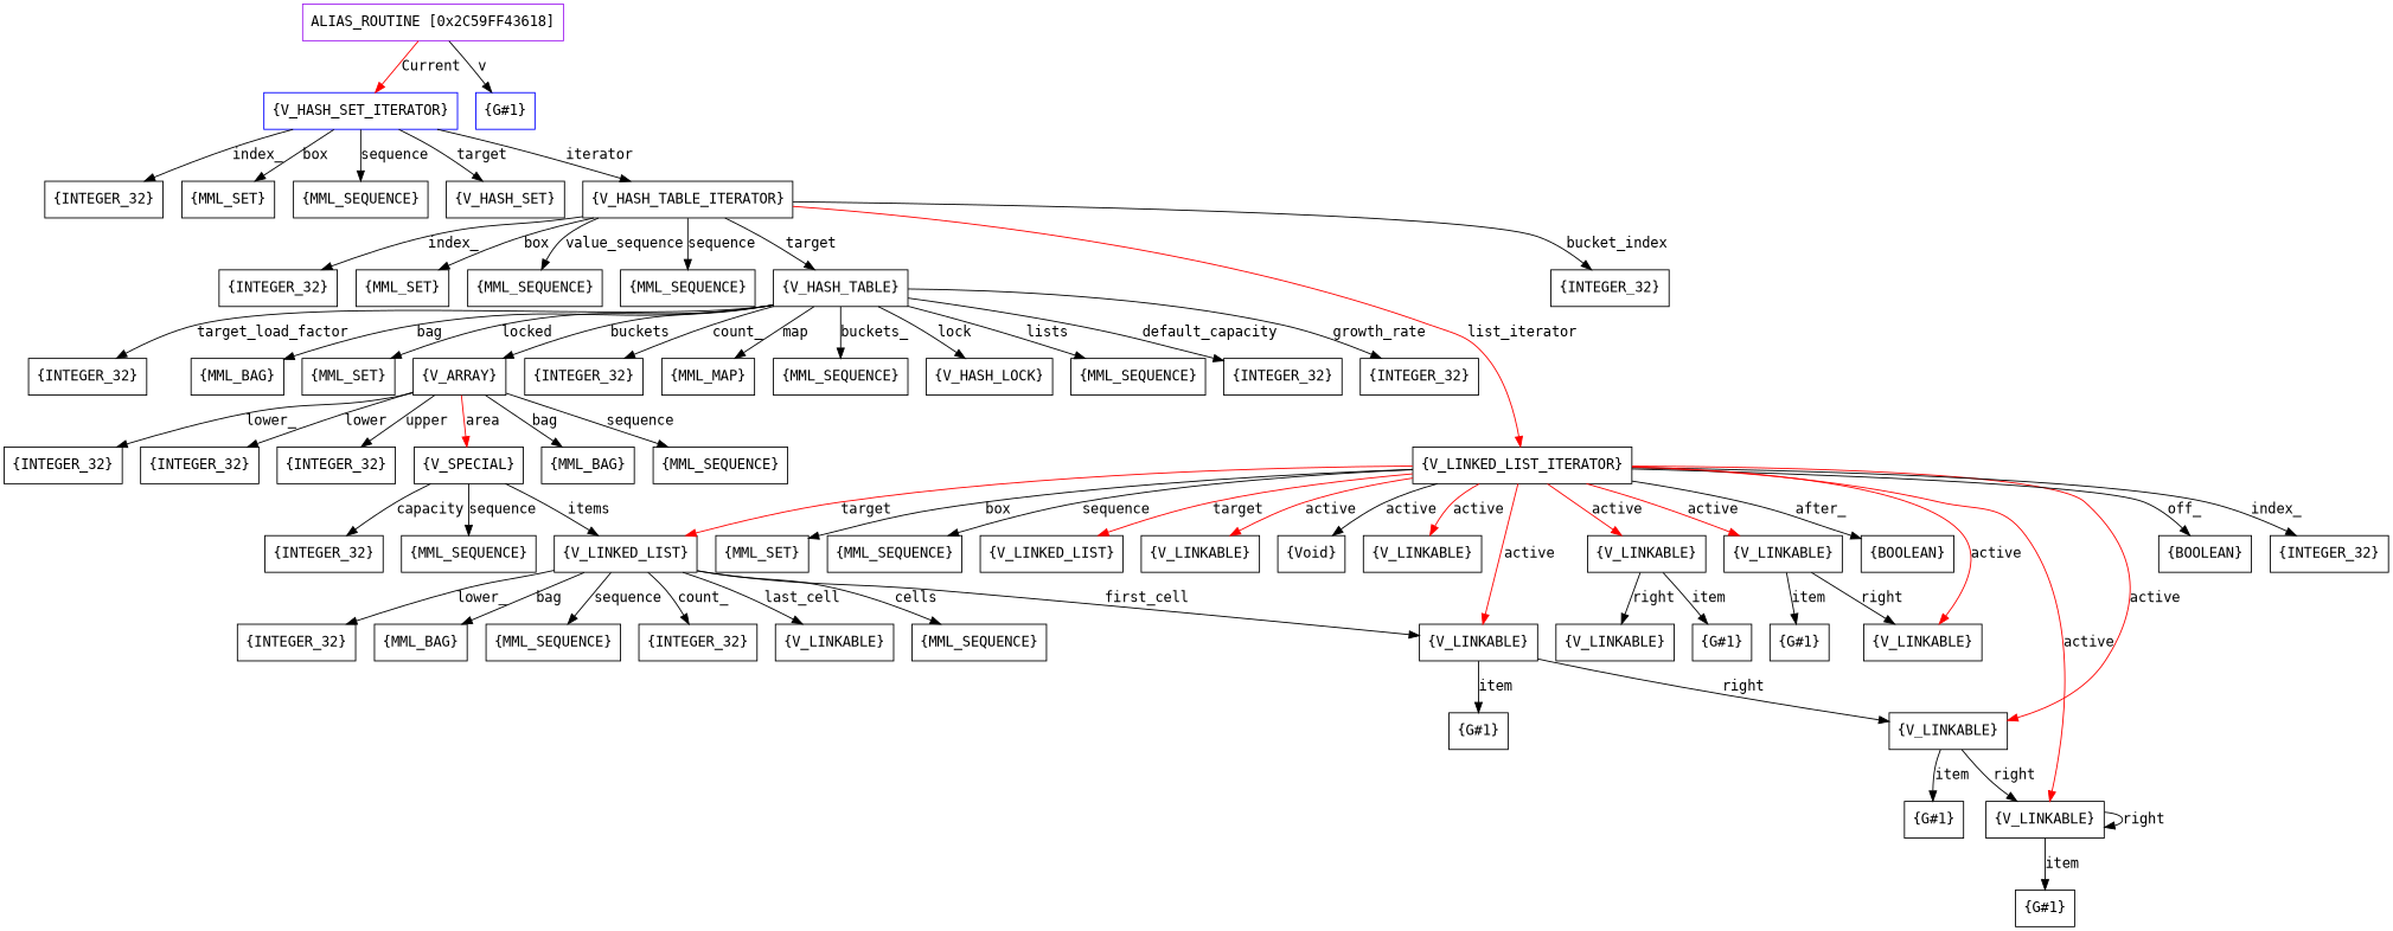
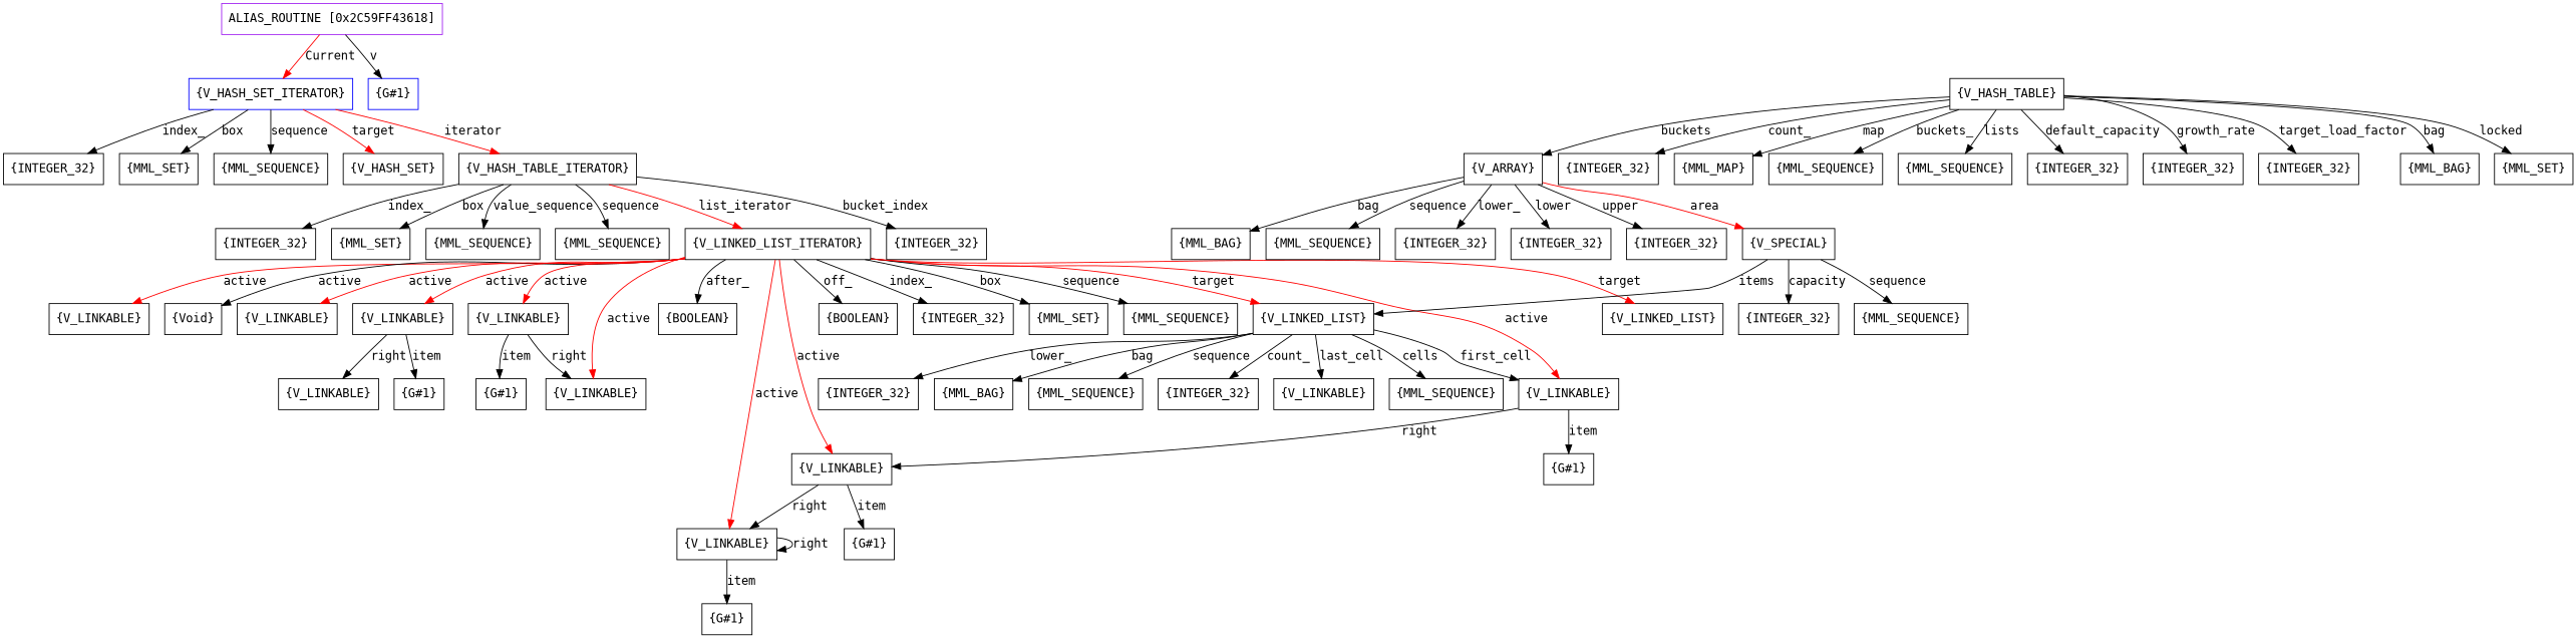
  digraph {
    fontname="DejaVu Sans Mono"
    node [fontname="DejaVu Sans Mono" shape=box]
    edge [fontname="DejaVu Sans Mono"]
    n1 [color=purple label=<ALIAS_ROUTINE [0x2C59FF43618]>]
    n2 [color=blue label=<{V_HASH_SET_ITERATOR}>]
    n3 [color=blue label=<{G#1}>]
    n4 [label=<{INTEGER_32}>]
    n5 [label=<{MML_SET}>]
    n6 [label=<{MML_SEQUENCE}>]
    n7 [label=<{V_HASH_SET}>]
    n8 [label=<{V_HASH_TABLE_ITERATOR}>]
    n9 [label=<{INTEGER_32}>]
    n10 [label=<{MML_SET}>]
    n11 [label=<{MML_SEQUENCE}>]
    n12 [label=<{MML_SEQUENCE}>]
    n13 [label=<{V_HASH_TABLE}>]
    n14 [label=<{V_LINKED_LIST_ITERATOR}>]
    n15 [label=<{INTEGER_32}>]
    n16 [label=<{INTEGER_32}>]
    n17 [label=<{INTEGER_32}>]
    n18 [label=<{INTEGER_32}>]
    n19 [label=<{MML_BAG}>]
    n20 [label=<{MML_SET}>]
    n21 [label=<{V_ARRAY}>]
    n22 [label=<{INTEGER_32}>]
    n23 [label=<{MML_MAP}>]
    n24 [label=<{MML_SEQUENCE}>]
-   n25 [label=<{V_HASH_LOCK}>]
    n26 [label=<{MML_SEQUENCE}>]
    n27 [label=<{V_LINKED_LIST}>]
    n28 [label=<{V_LINKABLE}>]
    n29 [label=<{V_LINKABLE}>]
    n30 [label=<{V_LINKABLE}>]
    n31 [label=<{BOOLEAN}>]
    n32 [label=<{INTEGER_32}>]
    n33 [label=<{MML_SET}>]
    n34 [label=<{MML_SEQUENCE}>]
    n35 [label=<{V_LINKED_LIST}>]
    n36 [label=<{V_LINKABLE}>]
    n37 [label=<{Void}>]
    n38 [label=<{V_LINKABLE}>]
    n39 [label=<{V_LINKABLE}>]
    n40 [label=<{V_LINKABLE}>]
    n41 [label=<{V_LINKABLE}>]
    n42 [label=<{BOOLEAN}>]
    n43 [label=<{MML_BAG}>]
    n44 [label=<{MML_SEQUENCE}>]
    n45 [label=<{INTEGER_32}>]
    n46 [label=<{INTEGER_32}>]
    n47 [label=<{INTEGER_32}>]
    n48 [label=<{V_SPECIAL}>]
    n49 [label=<{INTEGER_32}>]
    n50 [label=<{MML_SEQUENCE}>]
    n51 [label=<{INTEGER_32}>]
    n52 [label=<{MML_BAG}>]
    n53 [label=<{MML_SEQUENCE}>]
    n54 [label=<{INTEGER_32}>]
    n55 [label=<{V_LINKABLE}>]
    n56 [label=<{MML_SEQUENCE}>]
    n57 [label=<{G#1}>]
    n58 [label=<{G#1}>]
    n59 [label=<{G#1}>]
    n60 [label=<{G#1}>]
    n61 [label=<{V_LINKABLE}>]
    n62 [label=<{G#1}>]
    n1 -> n2 [color=red label=<Current>]
    n1 -> n3 [label=<v>]
    n2 -> n4 [label=<index_>]
    n2 -> n5 [label=box]
    n2 -> n6 [label=<sequence>]
-   n2 -> n7 [label=<target>]
-   n2 -> n8 [color=black label=<iterator>]
+   n2 -> n7 [label=<target> color=red]
+   n2 -> n8 [color=red label=<iterator>]
    n8 -> n9 [label=<index_>]
    n8 -> n10 [label=box]
    n8 -> n11 [label=<value_sequence>]
    n8 -> n12 [label=<sequence>]
-   n8 -> n13 [label=<target>]
    n8 -> n14 [color=red label=<list_iterator>]
    n8 -> n15 [label=<bucket_index>]
    n13 -> n16 [label=<default_capacity>]
    n13 -> n17 [label=<growth_rate>]
    n13 -> n18 [label=<target_load_factor>]
    n13 -> n19 [label=<bag>]
    n13 -> n20 [label=<locked>]
    n13 -> n21 [label=<buckets>]
    n13 -> n22 [label=<count_>]
    n13 -> n23 [label=<map>]
    n13 -> n24 [label=<buckets_>]
-   n13 -> n25 [label=<lock>]
    n13 -> n26 [label=<lists>]
    n14 -> n27 [color=red label=<target>]
    n14 -> n28 [color=red label=<active>]
    n14 -> n29 [color=red label=<active>]
    n14 -> n30 [color=red label=<active>]
    n14 -> n31 [label=<off_>]
    n14 -> n32 [label=<index_>]
    n14 -> n33 [label=box]
    n14 -> n34 [label=<sequence>]
    n14 -> n35 [color=red label=<target>]
    n14 -> n36 [color=red label=<active>]
    n14 -> n37 [color=black label=<active>]
    n14 -> n38 [color=red label=<active>]
    n14 -> n39 [color=red label=<active>]
    n14 -> n40 [color=red label=<active>]
    n14 -> n41 [color=red label=<active>]
    n14 -> n42 [label=<after_>]
    n21 -> n43 [label=<bag>]
    n21 -> n44 [label=<sequence>]
    n21 -> n45 [label=<lower_>]
    n21 -> n46 [label=<lower>]
    n21 -> n47 [label=<upper>]
    n21 -> n48 [color=red label=<area>]
    n27 -> n28 [label=<first_cell>]
    n27 -> n51 [label=<lower_>]
    n27 -> n52 [label=<bag>]
    n27 -> n53 [label=<sequence>]
    n27 -> n54 [label=<count_>]
    n27 -> n55 [label=<last_cell>]
    n27 -> n56 [label=<cells>]
    n28 -> n29 [label=<right>]
    n28 -> n57 [label=<item>]
    n29 -> n30 [label=<right>]
    n29 -> n58 [label=<item>]
    n30 -> n30 [label=<right>]
    n30 -> n59 [label=<item>]
    n39 -> n60 [label=<item>]
    n39 -> n61 [label=<right>]
    n40 -> n41 [label=<right>]
    n40 -> n62 [label=<item>]
    n48 -> n27 [label=<items>]
    n48 -> n49 [label=<capacity>]
    n48 -> n50 [label=<sequence>]
  }
